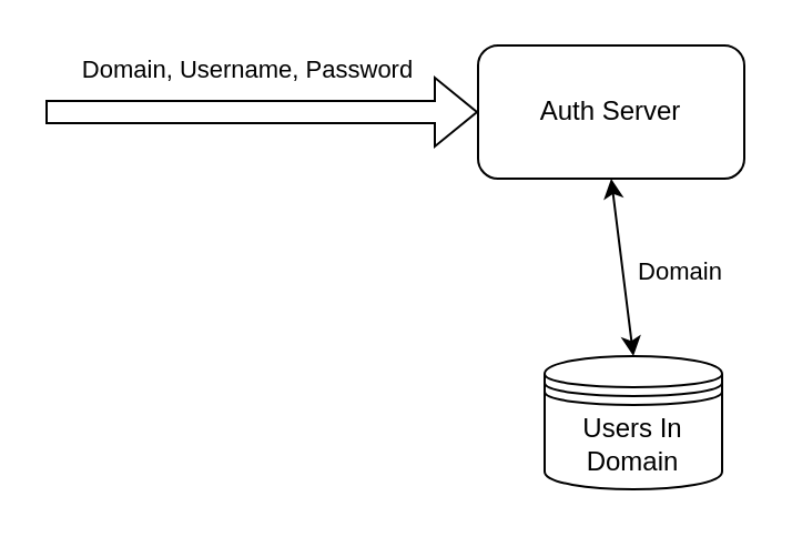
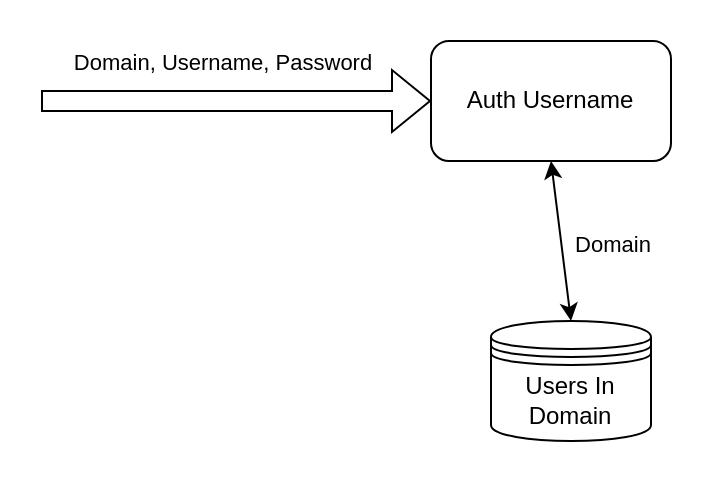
  <mxCell id="0" />
  <mxCell id="1" parent="0" />
- <mxCell id="2" value="Auth Server" style="rounded=1;whiteSpace=wrap;html=1;" vertex="1" parent="1"><mxGeometry x="215" y="20" width="120" height="60" as="geometry" /></mxCell>
+ <mxCell id="2" value="Auth Username" style="rounded=1;whiteSpace=wrap;html=1;" vertex="1" parent="1"><mxGeometry x="215" y="20" width="120" height="60" as="geometry" /></mxCell>
  <mxCell id="3" value="" style="shape=flexArrow;endArrow=classic;html=1;rounded=0;entryX=0;entryY=0.5;entryDx=0;entryDy=0;" edge="1" parent="1" target="2"><mxGeometry width="50" height="50" relative="1" as="geometry"><mxPoint x="20" y="50" as="sourcePoint" /><mxPoint x="120" y="50" as="targetPoint" /></mxGeometry></mxCell>
  <mxCell id="4" value="Domain, Username, Password" style="edgeLabel;html=1;align=center;verticalAlign=middle;resizable=0;points=[];" vertex="1" connectable="0" parent="3"><mxGeometry x="-0.076" y="1" relative="1" as="geometry"><mxPoint y="-19" as="offset" /></mxGeometry></mxCell>
  <mxCell id="5" value="Users In Domain" style="shape=datastore;whiteSpace=wrap;html=1;" vertex="1" parent="1"><mxGeometry x="245" y="160" width="80" height="60" as="geometry" /></mxCell>
  <mxCell id="6" value="" style="endArrow=classic;html=1;rounded=0;exitX=0.5;exitY=1;exitDx=0;exitDy=0;entryX=0.5;entryY=0;entryDx=0;entryDy=0;startArrow=classic;startFill=1;" edge="1" parent="1" source="2" target="5"><mxGeometry width="50" height="50" relative="1" as="geometry"><mxPoint x="280" y="150" as="sourcePoint" /><mxPoint x="330" y="100" as="targetPoint" /></mxGeometry></mxCell>
  <mxCell id="7" value="Domain" style="edgeLabel;html=1;align=center;verticalAlign=middle;resizable=0;points=[];" vertex="1" connectable="0" parent="6"><mxGeometry x="0.052" y="2" relative="1" as="geometry"><mxPoint x="23" as="offset" /></mxGeometry></mxCell>
